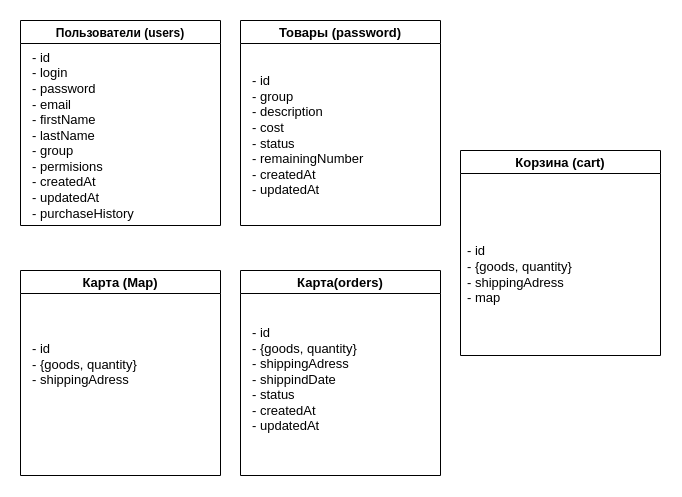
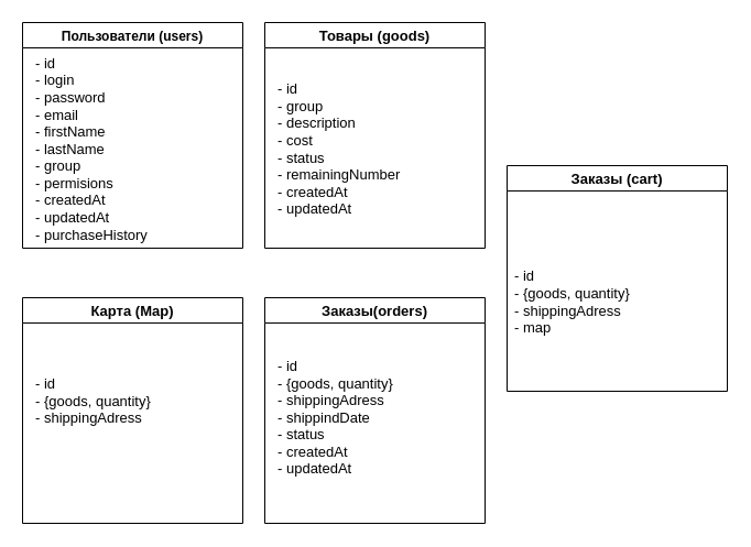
  <mxCell id="0" />
  <mxCell id="1" parent="0" />
  <mxCell id="2" value="Пользователи (users)" style="swimlane;" vertex="1" parent="1"><mxGeometry x="20" y="20" width="200" height="205" as="geometry" /></mxCell>
  <mxCell id="3" value="- id&lt;br style=&quot;font-size: 13px;&quot;&gt;- login&lt;br style=&quot;font-size: 13px;&quot;&gt;- password&lt;br style=&quot;font-size: 13px;&quot;&gt;- email&lt;br style=&quot;font-size: 13px;&quot;&gt;- firstName&lt;br style=&quot;font-size: 13px;&quot;&gt;- lastName&lt;br style=&quot;font-size: 13px;&quot;&gt;- group&lt;br style=&quot;font-size: 13px;&quot;&gt;- permisions&lt;br style=&quot;font-size: 13px;&quot;&gt;- createdAt&lt;br style=&quot;font-size: 13px;&quot;&gt;- updatedAt&lt;br&gt;- purchaseHistory" style="text;html=1;align=left;verticalAlign=middle;resizable=0;points=[];autosize=1;strokeColor=none;fillColor=none;fontSize=13;" vertex="1" parent="2"><mxGeometry x="10" y="25" width="120" height="180" as="geometry" /></mxCell>
- <mxCell id="4" value="Товары (password)" style="swimlane;fontSize=13;" vertex="1" parent="1"><mxGeometry x="240" y="20" width="200" height="205" as="geometry" /></mxCell>
+ <mxCell id="4" value="Товары (goods)" style="swimlane;fontSize=13;" vertex="1" parent="1"><mxGeometry x="240" y="20" width="200" height="205" as="geometry" /></mxCell>
  <mxCell id="5" value="- id&lt;br style=&quot;font-size: 13px;&quot;&gt;- group&lt;br&gt;- description&lt;br style=&quot;font-size: 13px;&quot;&gt;- cost&lt;br&gt;- status&lt;br&gt;- remainingNumber&lt;br style=&quot;font-size: 13px;&quot;&gt;- createdAt&lt;br style=&quot;font-size: 13px;&quot;&gt;- updatedAt" style="text;html=1;align=left;verticalAlign=middle;resizable=0;points=[];autosize=1;strokeColor=none;fillColor=none;fontSize=13;" vertex="1" parent="4"><mxGeometry x="10" y="50" width="130" height="130" as="geometry" /></mxCell>
- <mxCell id="6" value="Карта(orders)" style="swimlane;fontSize=13;" vertex="1" parent="1"><mxGeometry x="240" y="270" width="200" height="205" as="geometry" /></mxCell>
+ <mxCell id="6" value="Заказы(orders)" style="swimlane;fontSize=13;" vertex="1" parent="1"><mxGeometry x="240" y="270" width="200" height="205" as="geometry" /></mxCell>
  <mxCell id="7" value="- id&lt;br style=&quot;font-size: 13px;&quot;&gt;- {goods, quantity}&lt;br&gt;- shippingAdress&lt;br&gt;- shippindDate&lt;br&gt;- status&lt;br style=&quot;font-size: 13px;&quot;&gt;- createdAt&lt;br style=&quot;font-size: 13px;&quot;&gt;- updatedAt" style="text;html=1;align=left;verticalAlign=middle;resizable=0;points=[];autosize=1;strokeColor=none;fillColor=none;fontSize=13;" vertex="1" parent="6"><mxGeometry x="10" y="49" width="120" height="120" as="geometry" /></mxCell>
- <mxCell id="8" value="Корзина (cart)" style="swimlane;fontSize=13;" vertex="1" parent="1"><mxGeometry x="460" y="150" width="200" height="205" as="geometry" /></mxCell>
+ <mxCell id="8" value="Заказы (cart)" style="swimlane;fontSize=13;" vertex="1" parent="1"><mxGeometry x="460" y="150" width="200" height="205" as="geometry" /></mxCell>
  <mxCell id="9" value="- id&lt;br style=&quot;font-size: 13px;&quot;&gt;- {goods, quantity}&lt;br&gt;- shippingAdress&lt;br&gt;- map" style="text;html=1;align=left;verticalAlign=middle;resizable=0;points=[];autosize=1;strokeColor=none;fillColor=none;fontSize=13;" vertex="1" parent="8"><mxGeometry x="5" y="89" width="120" height="70" as="geometry" /></mxCell>
  <mxCell id="10" value="Карта (Map)" style="swimlane;fontSize=13;" vertex="1" parent="1"><mxGeometry x="20" y="270" width="200" height="205" as="geometry" /></mxCell>
  <mxCell id="11" value="- id&lt;br style=&quot;font-size: 13px;&quot;&gt;- {goods, quantity}&lt;br&gt;- shippingAdress&lt;br&gt;" style="text;html=1;align=left;verticalAlign=middle;resizable=0;points=[];autosize=1;strokeColor=none;fillColor=none;fontSize=13;" vertex="1" parent="10"><mxGeometry x="10" y="69" width="120" height="50" as="geometry" /></mxCell>
